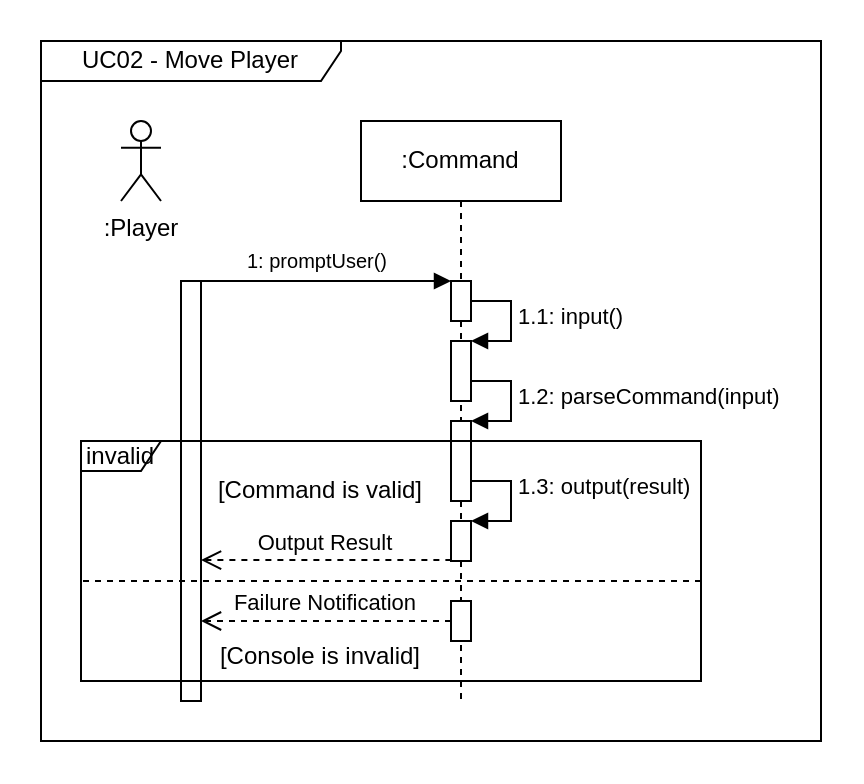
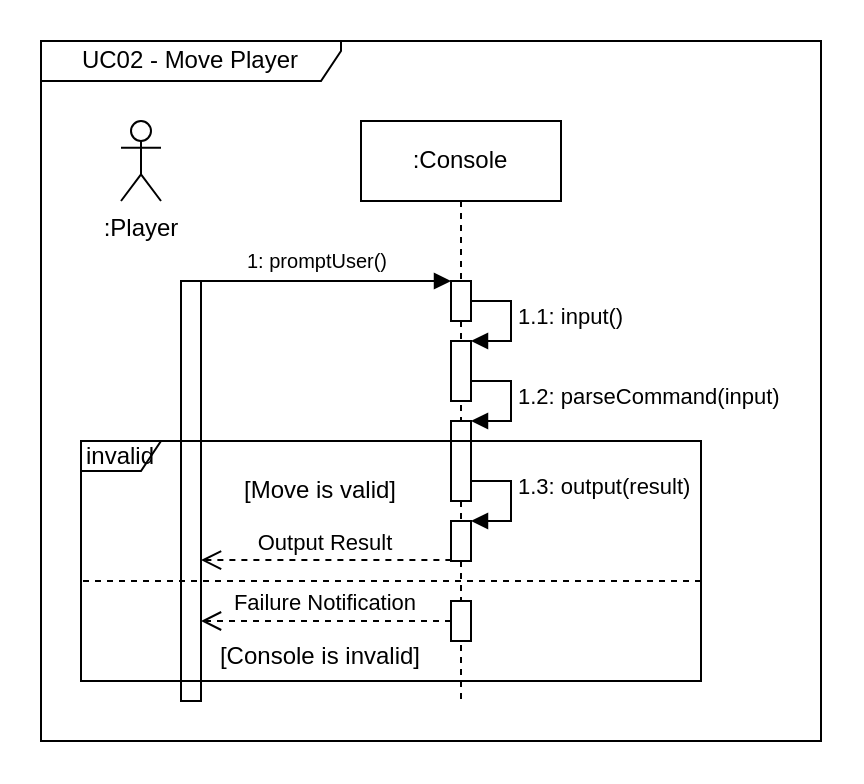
  <mxCell id="0" />
  <mxCell id="1" parent="0" />
  <mxCell id="2" value="UC02 - Move Player" style="shape=umlFrame;whiteSpace=wrap;html=1;width=150;height=20;" parent="1" vertex="1"><mxGeometry x="20" y="20" width="390" height="350" as="geometry" /></mxCell>
  <mxCell id="3" value=":Player" style="shape=umlActor;verticalLabelPosition=bottom;labelBackgroundColor=#ffffff;verticalAlign=top;html=1;" parent="1" vertex="1"><mxGeometry x="60" y="60" width="20" height="40" as="geometry" /></mxCell>
  <mxCell id="4" value="" style="html=1;points=[];perimeter=orthogonalPerimeter;" parent="1" vertex="1"><mxGeometry x="90" y="140" width="10" height="210" as="geometry" /></mxCell>
- <mxCell id="5" value=":Command" style="shape=umlLifeline;perimeter=lifelinePerimeter;whiteSpace=wrap;html=1;container=1;collapsible=0;recursiveResize=0;outlineConnect=0;" parent="1" vertex="1"><mxGeometry x="180" y="60" width="100" height="290" as="geometry" /></mxCell>
+ <mxCell id="5" value=":Console" style="shape=umlLifeline;perimeter=lifelinePerimeter;whiteSpace=wrap;html=1;container=1;collapsible=0;recursiveResize=0;outlineConnect=0;" parent="1" vertex="1"><mxGeometry x="180" y="60" width="100" height="290" as="geometry" /></mxCell>
  <mxCell id="6" value="1.1: input()" style="edgeStyle=orthogonalEdgeStyle;html=1;align=left;spacingLeft=2;endArrow=block;rounded=0;entryX=1;entryY=0;" parent="5" target="9" edge="1"><mxGeometry relative="1" as="geometry"><mxPoint x="50" y="90" as="sourcePoint" /><Array as="points"><mxPoint x="75" y="90" /></Array></mxGeometry></mxCell>
  <mxCell id="7" value="" style="html=1;points=[];perimeter=orthogonalPerimeter;" parent="5" vertex="1"><mxGeometry x="45" y="80" width="10" height="20" as="geometry" /></mxCell>
  <mxCell id="8" value="1.2: parseCommand(input)" style="edgeStyle=orthogonalEdgeStyle;html=1;align=left;spacingLeft=2;endArrow=block;rounded=0;entryX=1;entryY=0;" parent="5" target="12" edge="1"><mxGeometry relative="1" as="geometry"><mxPoint x="50" y="130" as="sourcePoint" /><Array as="points"><mxPoint x="75" y="130" /></Array></mxGeometry></mxCell>
  <mxCell id="9" value="" style="html=1;points=[];perimeter=orthogonalPerimeter;" parent="5" vertex="1"><mxGeometry x="45" y="110" width="10" height="30" as="geometry" /></mxCell>
  <mxCell id="10" value="" style="html=1;points=[];perimeter=orthogonalPerimeter;" parent="5" vertex="1"><mxGeometry x="45" y="200" width="10" height="20" as="geometry" /></mxCell>
  <mxCell id="11" value="1.3: output(result)" style="edgeStyle=orthogonalEdgeStyle;html=1;align=left;spacingLeft=2;endArrow=block;rounded=0;entryX=1;entryY=0;" parent="5" target="10" edge="1"><mxGeometry relative="1" as="geometry"><mxPoint x="50" y="170" as="sourcePoint" /><Array as="points"><mxPoint x="50" y="180" /><mxPoint x="75" y="180" /><mxPoint x="75" y="200" /></Array></mxGeometry></mxCell>
  <mxCell id="12" value="" style="html=1;points=[];perimeter=orthogonalPerimeter;" parent="5" vertex="1"><mxGeometry x="45" y="150" width="10" height="40" as="geometry" /></mxCell>
  <mxCell id="13" value="" style="html=1;points=[];perimeter=orthogonalPerimeter;" vertex="1" parent="5"><mxGeometry x="45" y="240" width="10" height="20" as="geometry" /></mxCell>
  <mxCell id="14" value="&lt;font style=&quot;font-size: 10px&quot;&gt;1: promptUser()&lt;/font&gt;" style="html=1;verticalAlign=bottom;endArrow=block;" parent="1" target="7" edge="1"><mxGeometry x="-0.067" y="1" width="80" relative="1" as="geometry"><mxPoint x="100" y="140" as="sourcePoint" /><mxPoint x="250" y="139" as="targetPoint" /><mxPoint as="offset" /></mxGeometry></mxCell>
  <mxCell id="15" value="Output Result" style="html=1;verticalAlign=bottom;endArrow=open;dashed=1;endSize=8;exitX=0.019;exitY=0.976;exitDx=0;exitDy=0;exitPerimeter=0;" parent="1" source="10" edge="1"><mxGeometry relative="1" as="geometry"><mxPoint x="240" y="280" as="sourcePoint" /><mxPoint x="100" y="279.52" as="targetPoint" /></mxGeometry></mxCell>
  <mxCell id="16" value="invalid" style="shape=umlFrame;whiteSpace=wrap;html=1;width=40;height=15;" vertex="1" parent="1"><mxGeometry x="40" y="220" width="310" height="120" as="geometry" /></mxCell>
  <mxCell id="17" value="" style="endArrow=none;dashed=1;html=1;" edge="1" parent="1"><mxGeometry width="50" height="50" relative="1" as="geometry"><mxPoint x="350" y="290" as="sourcePoint" /><mxPoint x="40" y="290" as="targetPoint" /></mxGeometry></mxCell>
  <mxCell id="18" value="Failure Notification" style="html=1;verticalAlign=bottom;endArrow=open;dashed=1;endSize=8;" edge="1" parent="1" source="13" target="4"><mxGeometry relative="1" as="geometry"><mxPoint x="210" y="360" as="sourcePoint" /><mxPoint x="130" y="360" as="targetPoint" /></mxGeometry></mxCell>
- <mxCell id="19" value="[Command is valid]" style="text;html=1;strokeColor=none;fillColor=none;align=center;verticalAlign=middle;whiteSpace=wrap;rounded=0;" vertex="1" parent="1"><mxGeometry x="100" y="220" width="120" height="50" as="geometry" /></mxCell>
+ <mxCell id="19" value="[Move is valid]" style="text;html=1;strokeColor=none;fillColor=none;align=center;verticalAlign=middle;whiteSpace=wrap;rounded=0;" vertex="1" parent="1"><mxGeometry x="100" y="220" width="120" height="50" as="geometry" /></mxCell>
  <mxCell id="20" value="[Console is invalid]" style="text;html=1;strokeColor=none;fillColor=none;align=center;verticalAlign=middle;whiteSpace=wrap;rounded=0;" vertex="1" parent="1"><mxGeometry x="100" y="315" width="120" height="25" as="geometry" /></mxCell>
